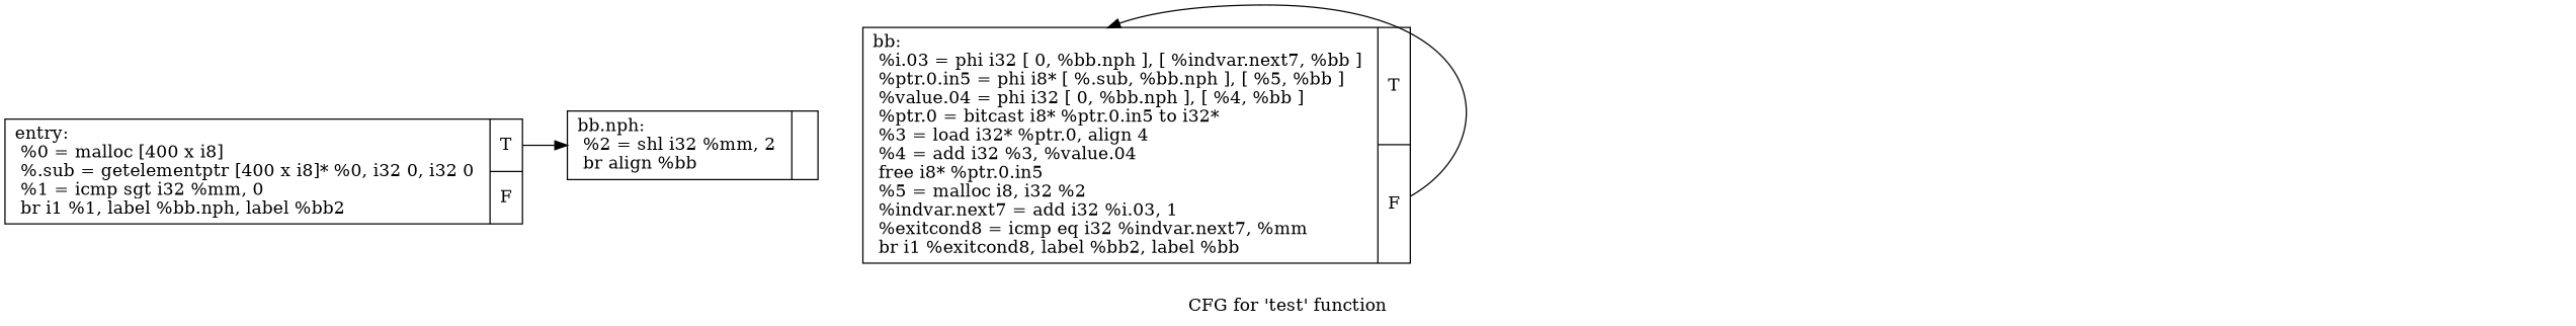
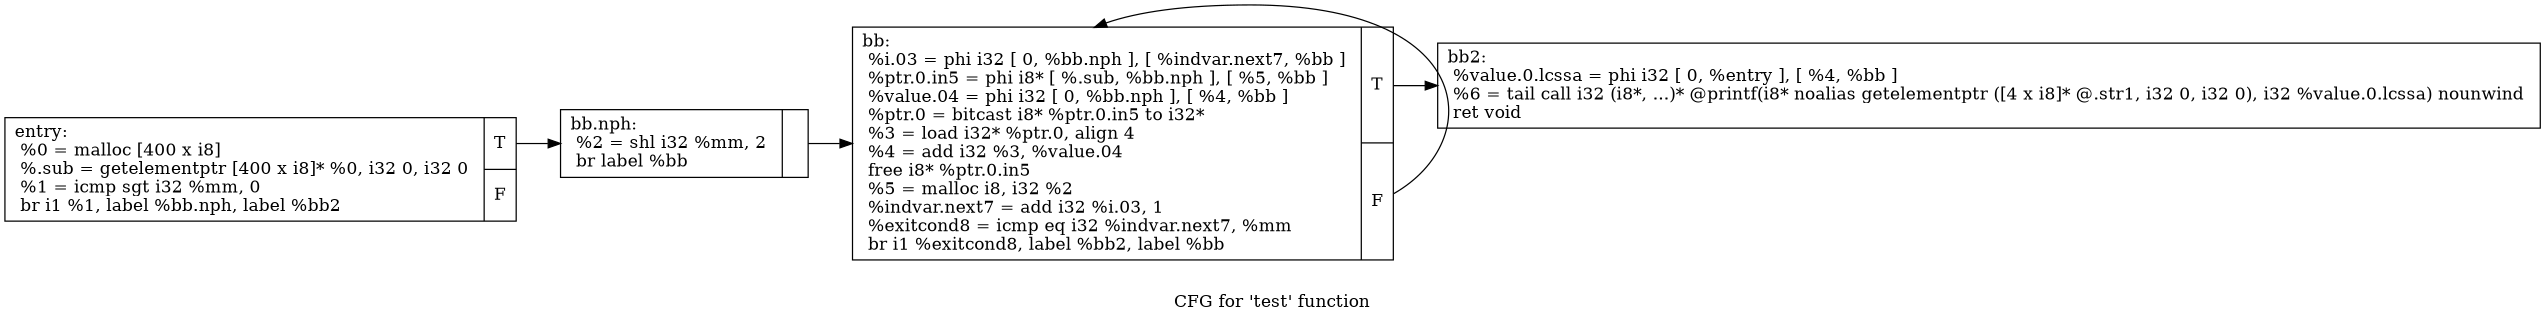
  digraph {
    label="CFG for 'test' function"
    rankdir=LR
    node [shape=record]
    edge [tailport=s0]
    n1 [label="{entry:\l  %0 = malloc [400 x i8]    \l  %.sub = getelementptr [400 x i8]* %0, i32 0, i32 0    \l  %1 = icmp sgt i32 %mm, 0    \l  br i1 %1, label %bb.nph, label %bb2\l|{<s0>T|<s1>F}}"]
-   n2 [label="{bb.nph:    \l  %2 = shl i32 %mm, 2    \l  br align %bb\l|{<s0>}}"]
+   n2 [label="{bb.nph:    \l  %2 = shl i32 %mm, 2    \l  br label %bb\l|{<s0>}}"]
    n3 [label="{bb:    \l  %i.03 = phi i32 [ 0, %bb.nph ], [ %indvar.next7, %bb ]    \l  %ptr.0.in5 = phi i8* [ %.sub, %bb.nph ], [ %5, %bb ]    \l  %value.04 = phi i32 [ 0, %bb.nph ], [ %4, %bb ]    \l  %ptr.0 = bitcast i8* %ptr.0.in5 to i32*    \l  %3 = load i32* %ptr.0, align 4    \l  %4 = add i32 %3, %value.04    \l  free i8* %ptr.0.in5\l  %5 = malloc i8, i32 %2    \l  %indvar.next7 = add i32 %i.03, 1    \l  %exitcond8 = icmp eq i32 %indvar.next7, %mm    \l  br i1 %exitcond8, label %bb2, label %bb\l|{<s0>T|<s1>F}}"]
+   n4 [label="{bb2:    \l  %value.0.lcssa = phi i32 [ 0, %entry ], [ %4, %bb ]    \l  %6 = tail call i32 (i8*, ...)* @printf(i8* noalias getelementptr ([4 x i8]* @.str1, i32 0, i32 0), i32 %value.0.lcssa) nounwind    \l  ret void\l}"]
    n1 -> n2
+   n2 -> n3
    n3 -> n3 [tailport=s1]
+   n3 -> n4
  }
